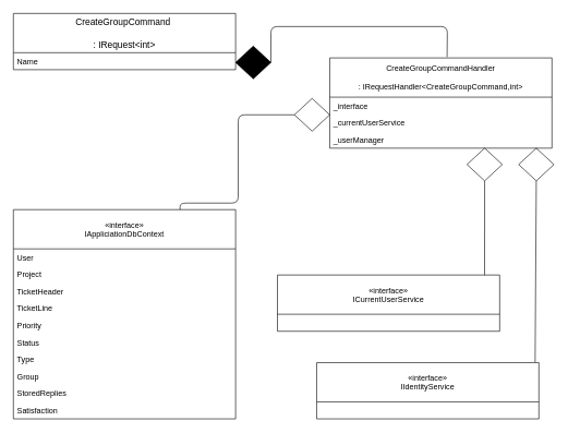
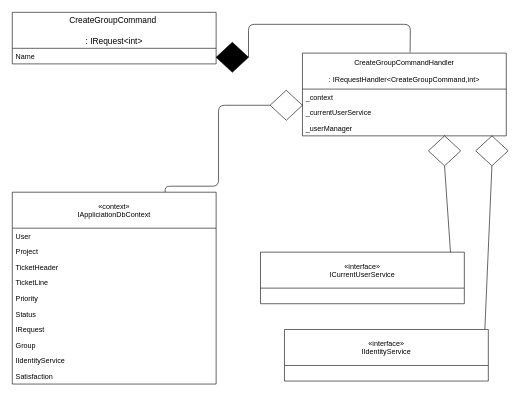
  <mxCell id="0" />
  <mxCell id="1" parent="0" />
- <mxCell id="2" value="«interface»&#10;IAppliciationDbContext" style="swimlane;fontStyle=0;childLayout=stackLayout;horizontal=1;startSize=60;fillColor=none;horizontalStack=0;resizeParent=1;resizeParentMax=0;resizeLast=0;collapsible=1;marginBottom=0;" parent="1" vertex="1"><mxGeometry x="20" y="320" width="340" height="320" as="geometry" /></mxCell>
+ <mxCell id="2" value="«context»&#10;IAppliciationDbContext" style="swimlane;fontStyle=0;childLayout=stackLayout;horizontal=1;startSize=60;fillColor=none;horizontalStack=0;resizeParent=1;resizeParentMax=0;resizeLast=0;collapsible=1;marginBottom=0;" parent="1" vertex="1"><mxGeometry x="20" y="320" width="340" height="320" as="geometry" /></mxCell>
  <mxCell id="3" value="User" style="text;strokeColor=none;fillColor=none;align=left;verticalAlign=top;spacingLeft=4;spacingRight=4;overflow=hidden;rotatable=0;points=[[0,0.5],[1,0.5]];portConstraint=eastwest;" parent="2" vertex="1"><mxGeometry y="60" width="340" height="26" as="geometry" /></mxCell>
  <mxCell id="4" value="Project" style="text;strokeColor=none;fillColor=none;align=left;verticalAlign=top;spacingLeft=4;spacingRight=4;overflow=hidden;rotatable=0;points=[[0,0.5],[1,0.5]];portConstraint=eastwest;" parent="2" vertex="1"><mxGeometry y="86" width="340" height="26" as="geometry" /></mxCell>
  <mxCell id="5" value="TicketHeader" style="text;strokeColor=none;fillColor=none;align=left;verticalAlign=top;spacingLeft=4;spacingRight=4;overflow=hidden;rotatable=0;points=[[0,0.5],[1,0.5]];portConstraint=eastwest;" parent="2" vertex="1"><mxGeometry y="112" width="340" height="26" as="geometry" /></mxCell>
  <mxCell id="6" value="TicketLine" style="text;strokeColor=none;fillColor=none;align=left;verticalAlign=top;spacingLeft=4;spacingRight=4;overflow=hidden;rotatable=0;points=[[0,0.5],[1,0.5]];portConstraint=eastwest;" parent="2" vertex="1"><mxGeometry y="138" width="340" height="26" as="geometry" /></mxCell>
  <mxCell id="7" value="Priority" style="text;strokeColor=none;fillColor=none;align=left;verticalAlign=top;spacingLeft=4;spacingRight=4;overflow=hidden;rotatable=0;points=[[0,0.5],[1,0.5]];portConstraint=eastwest;" parent="2" vertex="1"><mxGeometry y="164" width="340" height="26" as="geometry" /></mxCell>
  <mxCell id="8" value="Status" style="text;strokeColor=none;fillColor=none;align=left;verticalAlign=top;spacingLeft=4;spacingRight=4;overflow=hidden;rotatable=0;points=[[0,0.5],[1,0.5]];portConstraint=eastwest;" parent="2" vertex="1"><mxGeometry y="190" width="340" height="26" as="geometry" /></mxCell>
- <mxCell id="9" value="Type" style="text;strokeColor=none;fillColor=none;align=left;verticalAlign=top;spacingLeft=4;spacingRight=4;overflow=hidden;rotatable=0;points=[[0,0.5],[1,0.5]];portConstraint=eastwest;" parent="2" vertex="1"><mxGeometry y="216" width="340" height="26" as="geometry" /></mxCell>
+ <mxCell id="9" value="IRequest" style="text;strokeColor=none;fillColor=none;align=left;verticalAlign=top;spacingLeft=4;spacingRight=4;overflow=hidden;rotatable=0;points=[[0,0.5],[1,0.5]];portConstraint=eastwest;" parent="2" vertex="1"><mxGeometry y="216" width="340" height="26" as="geometry" /></mxCell>
  <mxCell id="10" value="Group" style="text;strokeColor=none;fillColor=none;align=left;verticalAlign=top;spacingLeft=4;spacingRight=4;overflow=hidden;rotatable=0;points=[[0,0.5],[1,0.5]];portConstraint=eastwest;" parent="2" vertex="1"><mxGeometry y="242" width="340" height="26" as="geometry" /></mxCell>
- <mxCell id="11" value="StoredReplies" style="text;strokeColor=none;fillColor=none;align=left;verticalAlign=top;spacingLeft=4;spacingRight=4;overflow=hidden;rotatable=0;points=[[0,0.5],[1,0.5]];portConstraint=eastwest;" parent="2" vertex="1"><mxGeometry y="268" width="340" height="26" as="geometry" /></mxCell>
+ <mxCell id="11" value="IIdentityService" style="text;strokeColor=none;fillColor=none;align=left;verticalAlign=top;spacingLeft=4;spacingRight=4;overflow=hidden;rotatable=0;points=[[0,0.5],[1,0.5]];portConstraint=eastwest;" parent="2" vertex="1"><mxGeometry y="268" width="340" height="26" as="geometry" /></mxCell>
  <mxCell id="12" value="Satisfaction" style="text;strokeColor=none;fillColor=none;align=left;verticalAlign=top;spacingLeft=4;spacingRight=4;overflow=hidden;rotatable=0;points=[[0,0.5],[1,0.5]];portConstraint=eastwest;" parent="2" vertex="1"><mxGeometry y="294" width="340" height="26" as="geometry" /></mxCell>
  <mxCell id="13" value="CreateGroupCommand &#10;&#10;: IRequest&lt;int&gt;" style="swimlane;fontStyle=0;childLayout=stackLayout;horizontal=1;startSize=60;horizontalStack=0;resizeParent=1;resizeParentMax=0;resizeLast=0;collapsible=1;marginBottom=0;align=center;fontSize=14;" parent="1" vertex="1"><mxGeometry x="20" y="20" width="340" height="86" as="geometry" /></mxCell>
  <mxCell id="14" value="Name" style="text;strokeColor=none;fillColor=none;align=left;verticalAlign=top;spacingLeft=4;spacingRight=4;overflow=hidden;rotatable=0;points=[[0,0.5],[1,0.5]];portConstraint=eastwest;" parent="13" vertex="1"><mxGeometry y="60" width="340" height="26" as="geometry" /></mxCell>
  <mxCell id="15" value="" style="endArrow=none;html=1;entryX=0.528;entryY=-0.009;entryDx=0;entryDy=0;exitX=1;exitY=0.5;exitDx=0;exitDy=0;exitPerimeter=0;entryPerimeter=0;" parent="1" source="16" target="24" edge="1"><mxGeometry width="50" height="50" relative="1" as="geometry"><mxPoint x="414" y="93" as="sourcePoint" /><mxPoint x="544" y="350" as="targetPoint" /><Array as="points"><mxPoint x="414" y="40" /><mxPoint x="684" y="40" /></Array></mxGeometry></mxCell>
  <mxCell id="16" value="" style="strokeWidth=1;html=1;shape=mxgraph.flowchart.decision;whiteSpace=wrap;fillColor=#000000;" parent="1" vertex="1"><mxGeometry x="360" y="70" width="54" height="50" as="geometry" /></mxCell>
  <mxCell id="17" value="" style="endArrow=none;html=1;entryX=0.75;entryY=0;entryDx=0;entryDy=0;exitX=0;exitY=0.5;exitDx=0;exitDy=0;exitPerimeter=0;" parent="1" source="18" target="2" edge="1"><mxGeometry width="50" height="50" relative="1" as="geometry"><mxPoint x="414" y="193" as="sourcePoint" /><mxPoint x="350" y="410" as="targetPoint" /><Array as="points"><mxPoint x="364" y="175" /><mxPoint x="364" y="310" /><mxPoint x="275" y="310" /></Array></mxGeometry></mxCell>
  <mxCell id="18" value="" style="strokeWidth=1;html=1;shape=mxgraph.flowchart.decision;whiteSpace=wrap;" parent="1" vertex="1"><mxGeometry x="450" y="150" width="54" height="50" as="geometry" /></mxCell>
  <mxCell id="19" value="" style="endArrow=none;html=1;entryX=0.932;entryY=0;entryDx=0;entryDy=0;exitX=0.5;exitY=1;exitDx=0;exitDy=0;exitPerimeter=0;entryPerimeter=0;" parent="1" source="20" target="21" edge="1"><mxGeometry width="50" height="50" relative="1" as="geometry"><mxPoint x="632" y="227" as="sourcePoint" /><mxPoint x="798" y="320" as="targetPoint" /></mxGeometry></mxCell>
  <mxCell id="20" value="" style="strokeWidth=1;html=1;shape=mxgraph.flowchart.decision;whiteSpace=wrap;" parent="1" vertex="1"><mxGeometry x="714" y="226" width="54" height="50" as="geometry" /></mxCell>
- <mxCell id="21" value="«interface»&#10;ICurrentUserService" style="swimlane;fontStyle=0;childLayout=stackLayout;horizontal=1;startSize=60;fillColor=none;horizontalStack=0;resizeParent=1;resizeParentMax=0;resizeLast=0;collapsible=1;marginBottom=0;" parent="1" vertex="1"><mxGeometry x="424" y="420" width="340" height="86" as="geometry" /></mxCell>
+ <mxCell id="21" value="«interface»&#10;ICurrentUserService" style="swimlane;fontStyle=0;childLayout=stackLayout;horizontal=1;startSize=60;fillColor=none;horizontalStack=0;resizeParent=1;resizeParentMax=0;resizeLast=0;collapsible=1;marginBottom=0;" parent="1" vertex="1"><mxGeometry x="434" y="420" width="340" height="86" as="geometry" /></mxCell>
  <mxCell id="22" value="" style="endArrow=none;html=1;exitX=0.5;exitY=1;exitDx=0;exitDy=0;exitPerimeter=0;entryX=0.983;entryY=-0.009;entryDx=0;entryDy=0;entryPerimeter=0;" parent="1" source="23" edge="1" target="28"><mxGeometry width="50" height="50" relative="1" as="geometry"><mxPoint x="710" y="342.69" as="sourcePoint" /><mxPoint x="848.14" y="670.002" as="targetPoint" /><Array as="points" /></mxGeometry></mxCell>
  <mxCell id="23" value="" style="strokeWidth=1;html=1;shape=mxgraph.flowchart.decision;whiteSpace=wrap;" parent="1" vertex="1"><mxGeometry x="793" y="226" width="54" height="50" as="geometry" /></mxCell>
  <mxCell id="24" value="CreateGroupCommandHandler&#10;&#10;: IRequestHandler&lt;CreateGroupCommand,int&gt;" style="swimlane;fontStyle=0;childLayout=stackLayout;horizontal=1;startSize=60;fillColor=none;horizontalStack=0;resizeParent=1;resizeParentMax=0;resizeLast=0;collapsible=1;marginBottom=0;" parent="1" vertex="1"><mxGeometry x="504" y="88" width="340" height="138" as="geometry" /></mxCell>
- <mxCell id="25" value="_interface" style="text;strokeColor=none;fillColor=none;align=left;verticalAlign=top;spacingLeft=4;spacingRight=4;overflow=hidden;rotatable=0;points=[[0,0.5],[1,0.5]];portConstraint=eastwest;" parent="24" vertex="1"><mxGeometry y="60" width="340" height="26" as="geometry" /></mxCell>
+ <mxCell id="25" value="_context" style="text;strokeColor=none;fillColor=none;align=left;verticalAlign=top;spacingLeft=4;spacingRight=4;overflow=hidden;rotatable=0;points=[[0,0.5],[1,0.5]];portConstraint=eastwest;" parent="24" vertex="1"><mxGeometry y="60" width="340" height="26" as="geometry" /></mxCell>
  <mxCell id="26" value="_currentUserService" style="text;strokeColor=none;fillColor=none;align=left;verticalAlign=top;spacingLeft=4;spacingRight=4;overflow=hidden;rotatable=0;points=[[0,0.5],[1,0.5]];portConstraint=eastwest;" parent="24" vertex="1"><mxGeometry y="86" width="340" height="26" as="geometry" /></mxCell>
  <mxCell id="27" value="_userManager" style="text;strokeColor=none;fillColor=none;align=left;verticalAlign=top;spacingLeft=4;spacingRight=4;overflow=hidden;rotatable=0;points=[[0,0.5],[1,0.5]];portConstraint=eastwest;" vertex="1" parent="24"><mxGeometry y="112" width="340" height="26" as="geometry" /></mxCell>
- <mxCell id="28" value="«interface»&#10;IIdentityService" style="swimlane;fontStyle=0;childLayout=stackLayout;horizontal=1;startSize=60;fillColor=none;horizontalStack=0;resizeParent=1;resizeParentMax=0;resizeLast=0;collapsible=1;marginBottom=0;" parent="1" vertex="1"><mxGeometry x="484" y="554" width="340" height="86" as="geometry" /></mxCell>
+ <mxCell id="28" value="«interface»&#10;IIdentityService" style="swimlane;fontStyle=0;childLayout=stackLayout;horizontal=1;startSize=60;fillColor=none;horizontalStack=0;resizeParent=1;resizeParentMax=0;resizeLast=0;collapsible=1;marginBottom=0;" parent="1" vertex="1"><mxGeometry x="474" y="549" width="340" height="86" as="geometry" /></mxCell>
